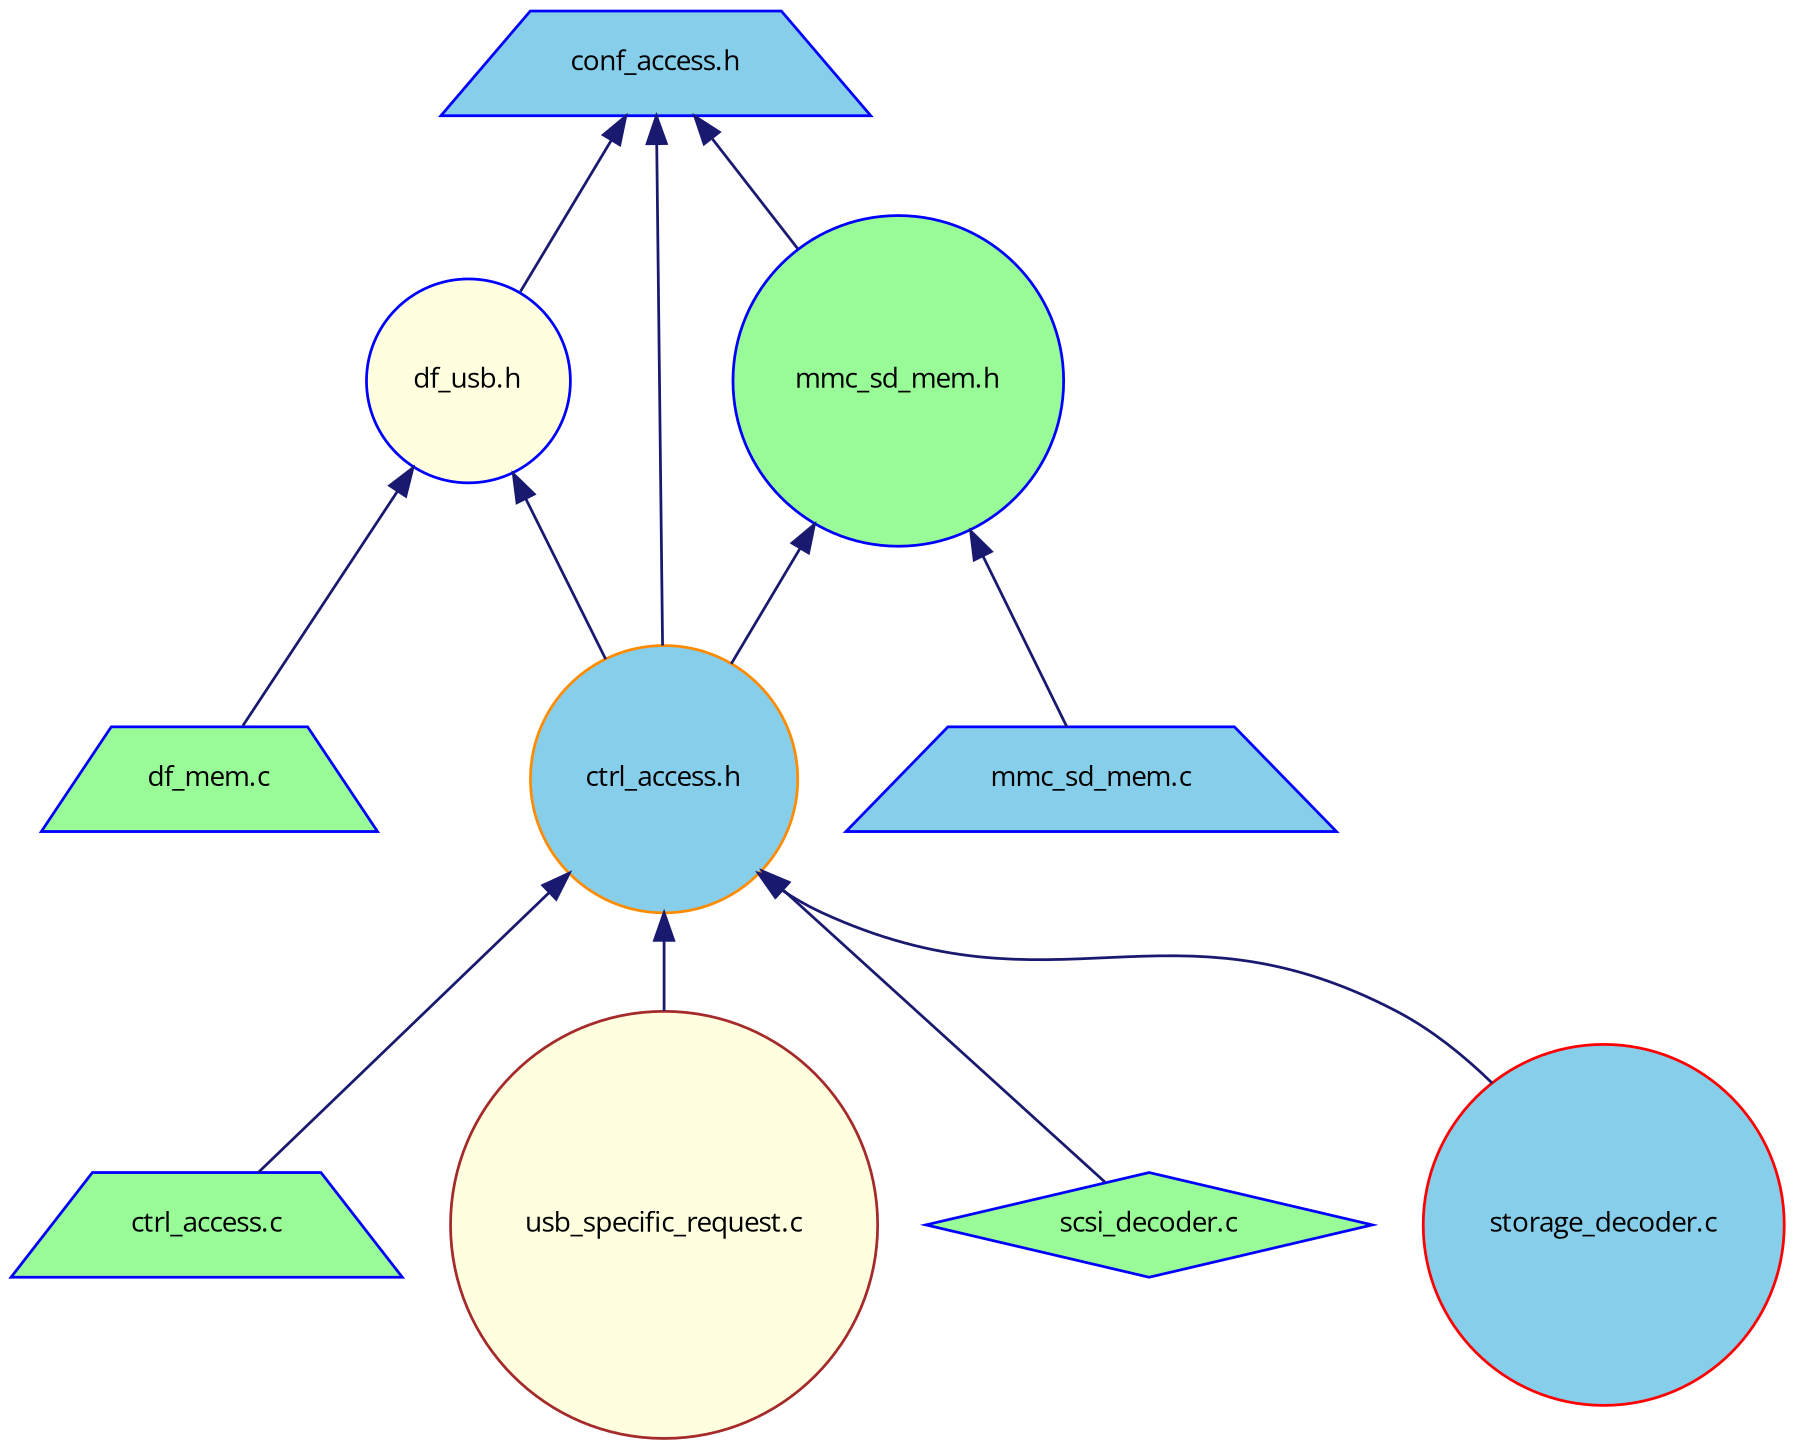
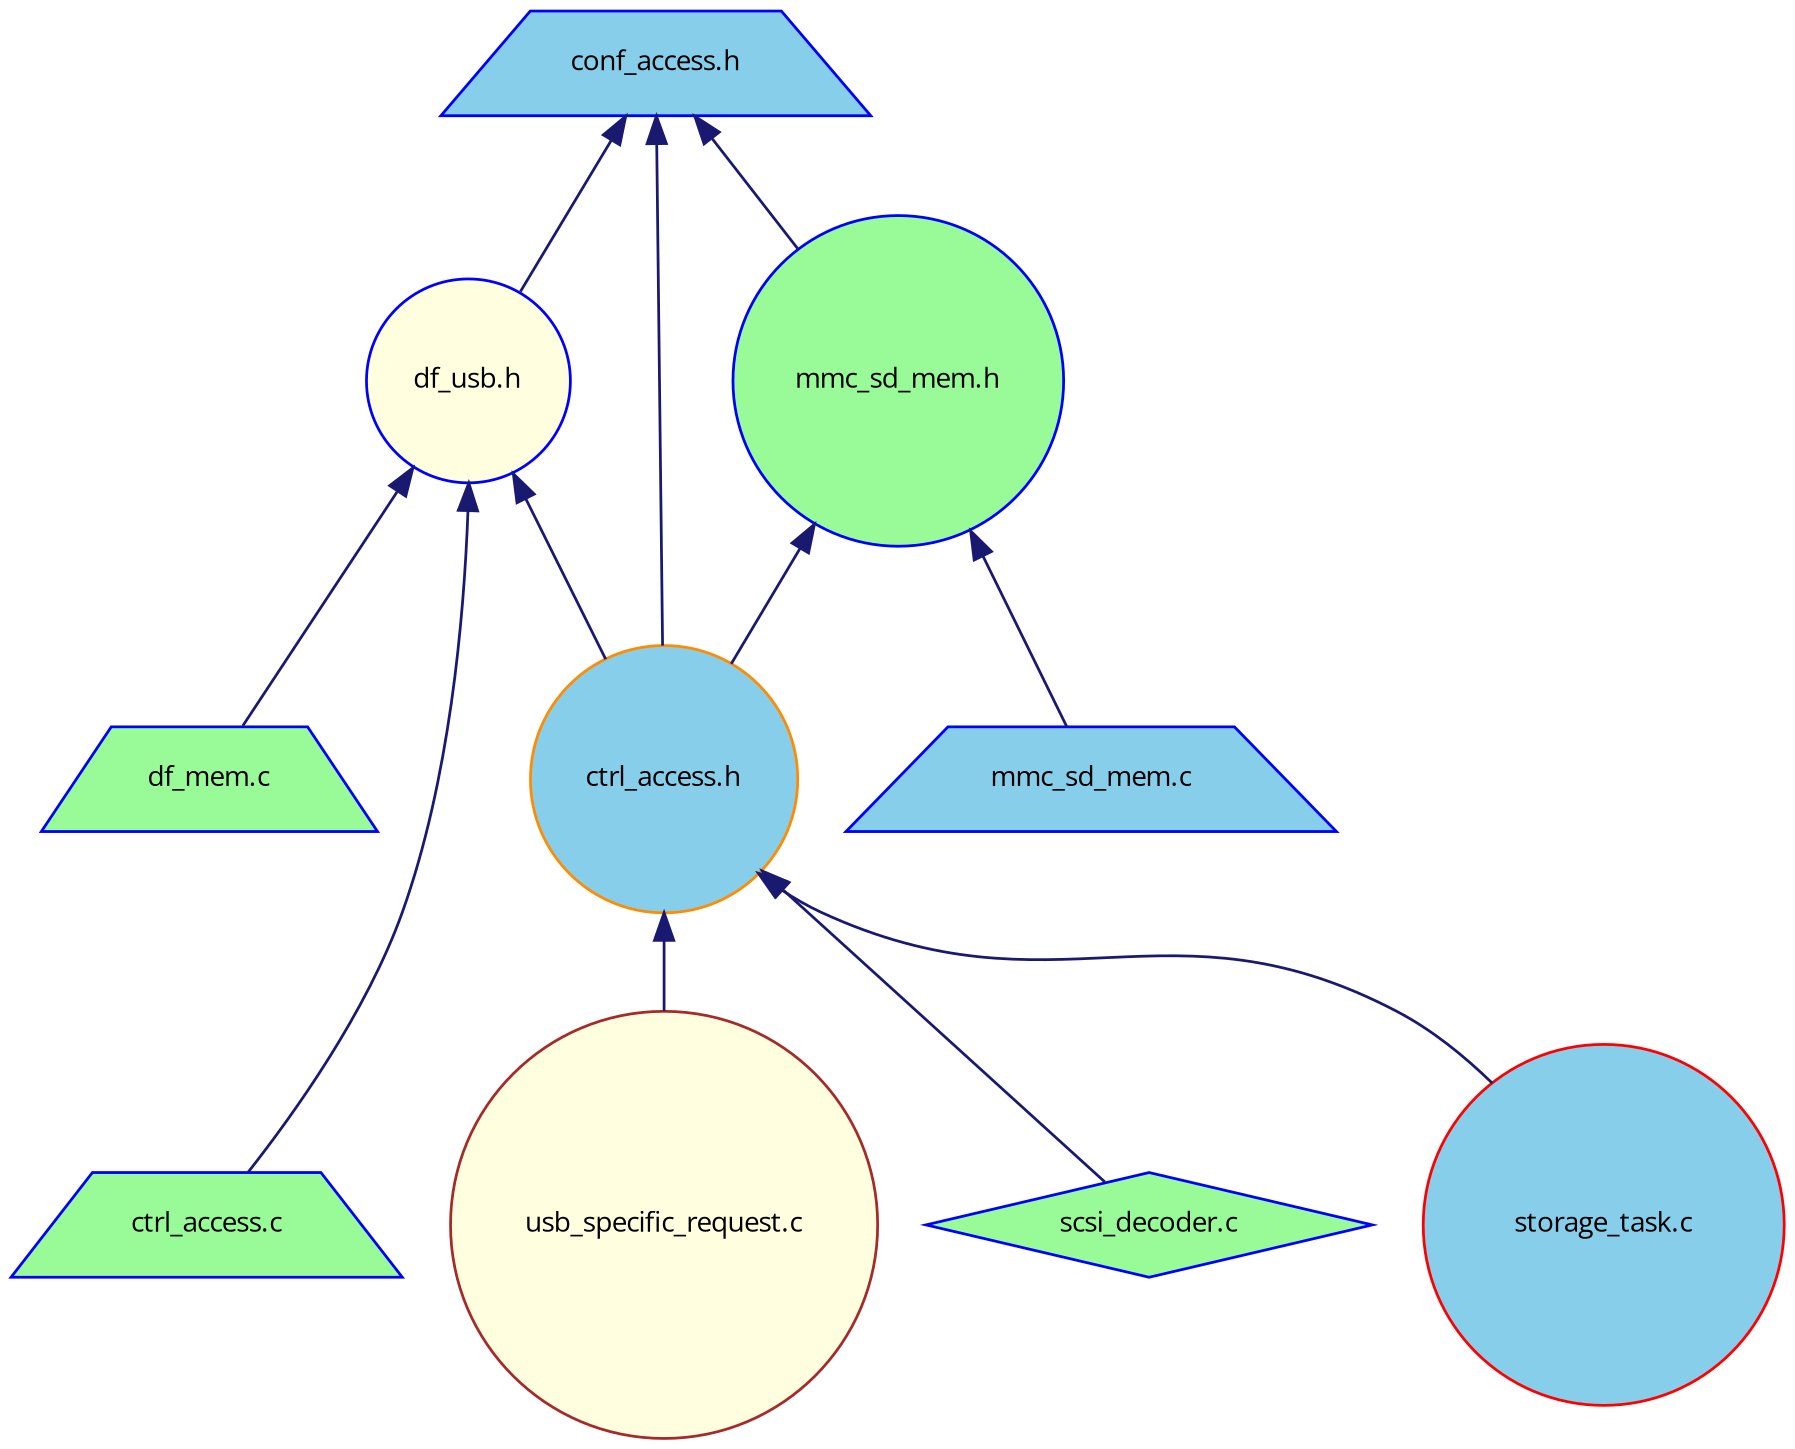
  digraph {
    fontname="Open Sans"
    node [color=blue fillcolor=skyblue fontname="Open Sans" fontsize=10 shape=circle style=filled]
    edge [color=midnightblue dir=back fontname="Open Sans" fontsize=10 labelfontname="FreeSans.ttf" labelfontsize=10 style=solid]
    n1 [fontcolor=black height=0.2 label="conf_access.h" shape=trapezium width=0.4]
    n2 [fillcolor=lightyellow height=0.2 label="df_usb.h" width=0.4]
    n3 [color=darkorange height=0.2 label="ctrl_access.h" width=0.4]
    n4 [fillcolor=palegreen height=0.2 label="mmc_sd_mem.h" width=0.4]
    n5 [fillcolor=palegreen height=0.2 label="df_mem.c" shape=trapezium width=0.4]
-   n6 [color=red height=0.2 label="storage_decoder.c" width=0.4]
+   n6 [color=red height=0.2 label="storage_task.c" width=0.4]
    n7 [color=brown fillcolor=lightyellow height=0.2 label="usb_specific_request.c" width=0.4]
    n8 [fillcolor=palegreen height=0.2 label="ctrl_access.c" shape=trapezium width=0.4]
    n9 [fillcolor=palegreen height=0.2 label="scsi_decoder.c" shape=diamond width=0.4]
    n10 [height=0.2 label="mmc_sd_mem.c" shape=trapezium width=0.4]
    n1 -> n2
    n1 -> n3
    n1 -> n4
    n2 -> n3
    n2 -> n5
    n3 -> n6
    n3 -> n7
-   n3 -> n8
+   n2 -> n8
    n3 -> n9
    n4 -> n3
    n4 -> n10
  }
